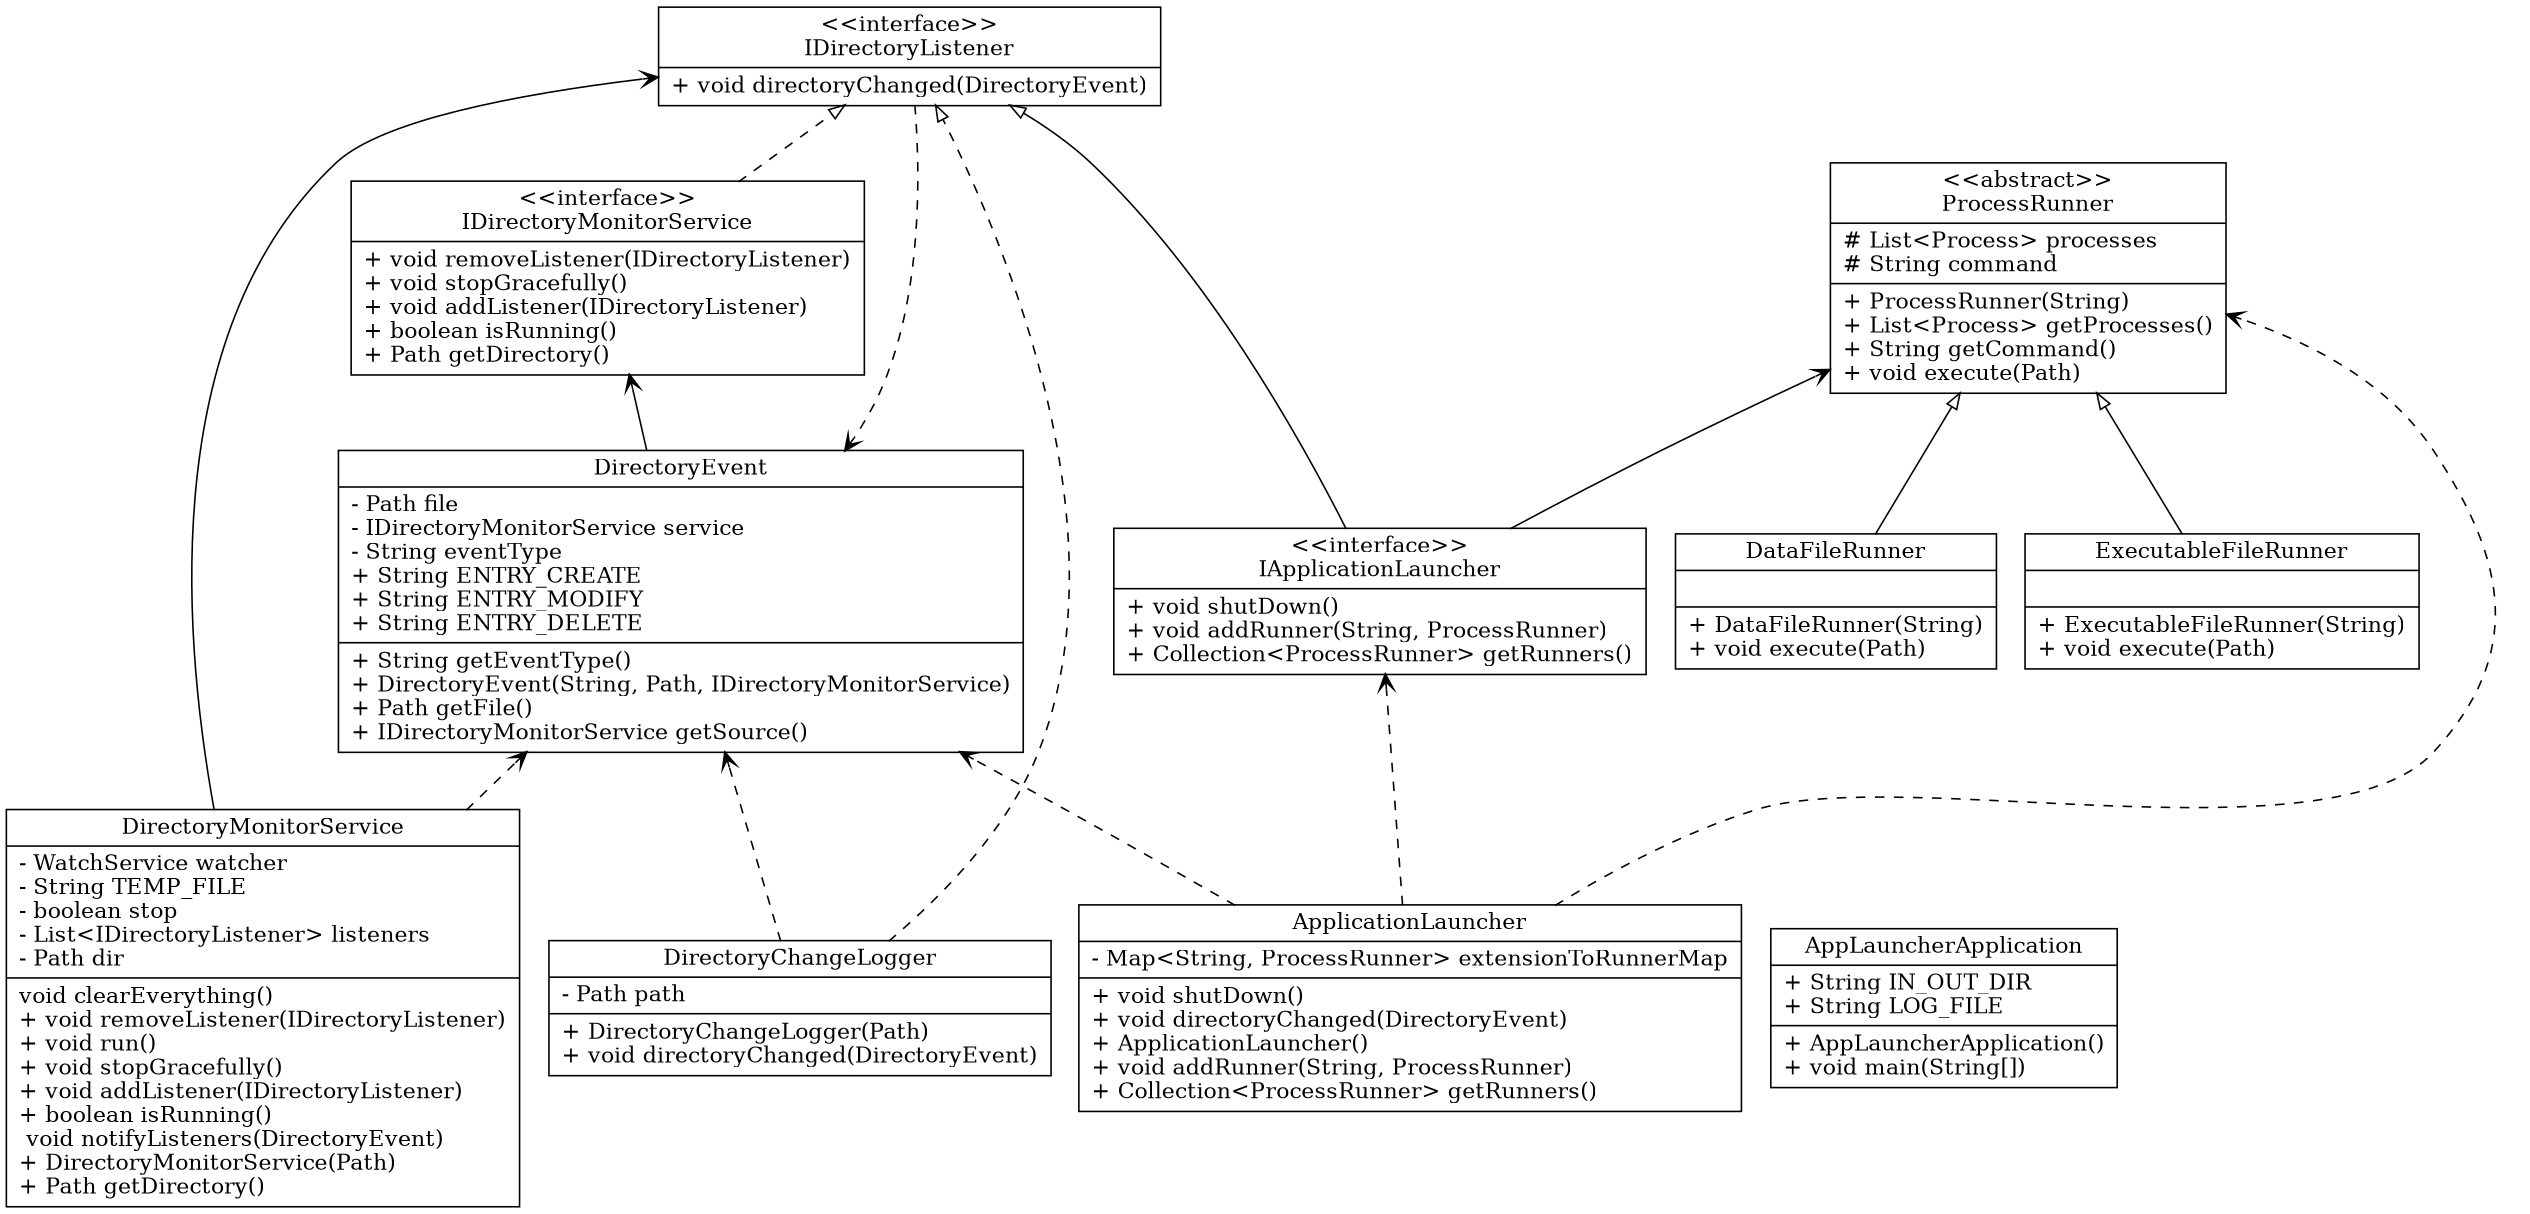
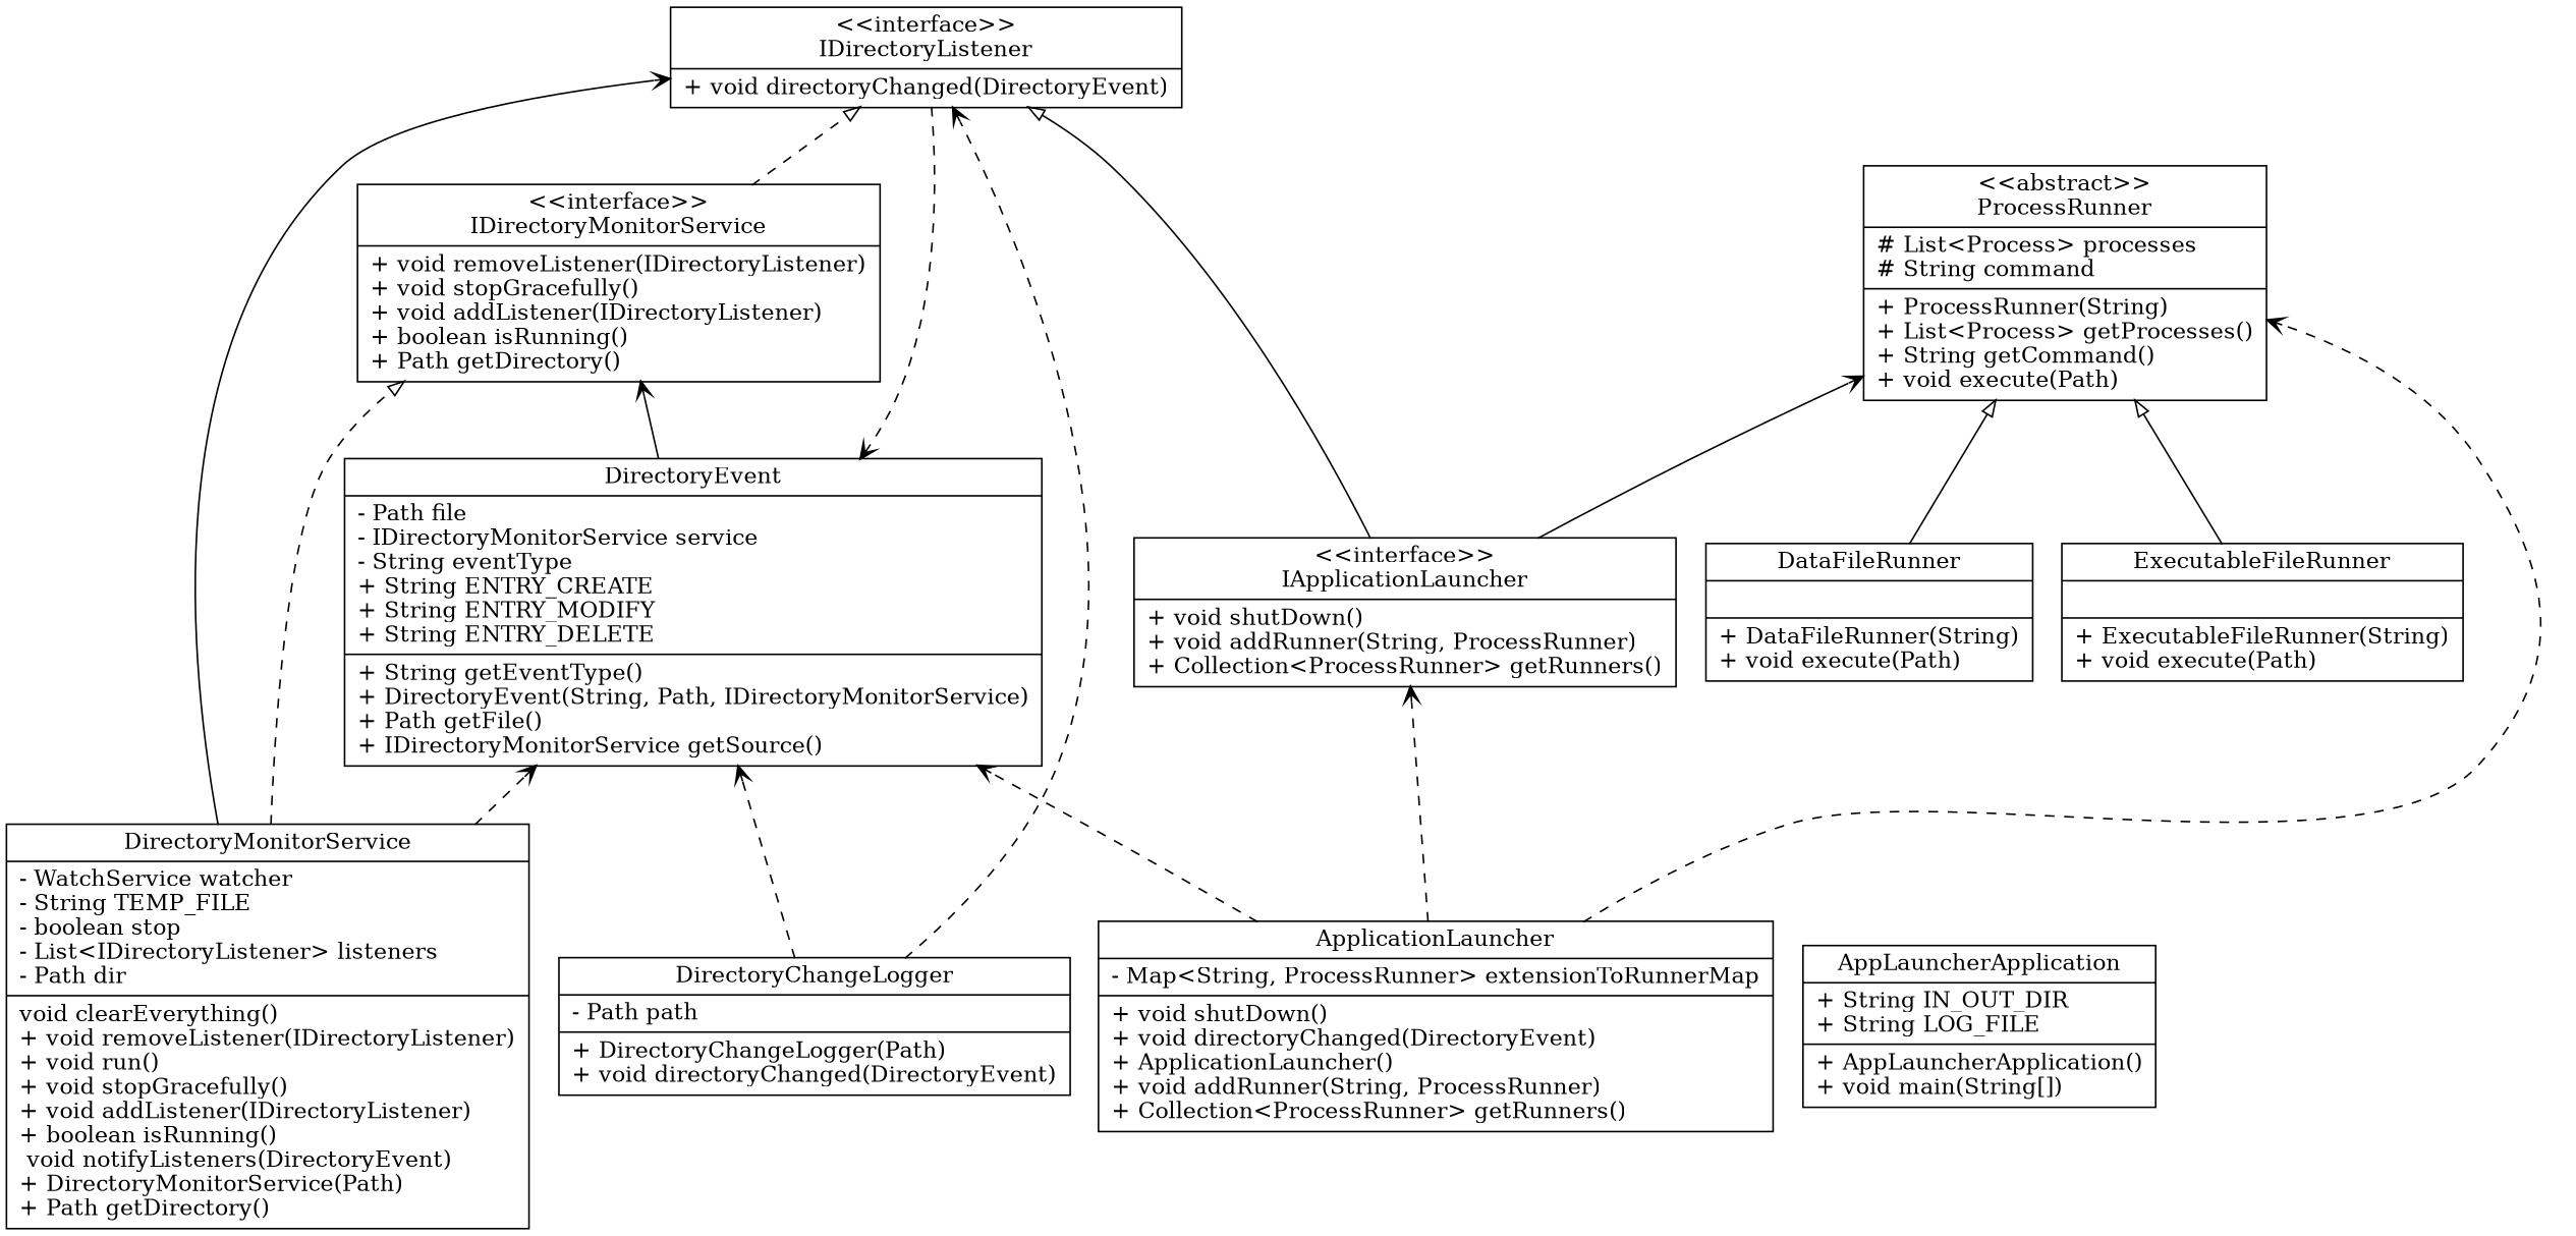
  digraph {
    rankdir=BT
    node [shape=record]
    edge [arrowhead=vee style=dashed]
    n1 [label="{DirectoryEvent|- Path file\l- IDirectoryMonitorService service\l- String eventType\l+ String ENTRY_CREATE\l+ String ENTRY_MODIFY\l+ String ENTRY_DELETE\l|+ String getEventType()\l+ DirectoryEvent(String, Path, IDirectoryMonitorService)\l+ Path getFile()\l+ IDirectoryMonitorService getSource()\l}"]
    n2 [label="{\<\<interface\>\>\nIDirectoryMonitorService|+ void removeListener(IDirectoryListener)\l+ void stopGracefully()\l+ void addListener(IDirectoryListener)\l+ boolean isRunning()\l+ Path getDirectory()\l}"]
    n3 [label="{\<\<interface\>\>\nIDirectoryListener|+ void directoryChanged(DirectoryEvent)\l}"]
    n4 [label="{DirectoryMonitorService|- WatchService watcher\l- String TEMP_FILE\l- boolean stop\l- List\<IDirectoryListener\> listeners\l- Path dir\l| void clearEverything()\l+ void removeListener(IDirectoryListener)\l+ void run()\l+ void stopGracefully()\l+ void addListener(IDirectoryListener)\l+ boolean isRunning()\l void notifyListeners(DirectoryEvent)\l+ DirectoryMonitorService(Path)\l+ Path getDirectory()\l}"]
    n5 [label="{\<\<interface\>\>\nIApplicationLauncher|+ void shutDown()\l+ void addRunner(String, ProcessRunner)\l+ Collection\<ProcessRunner\> getRunners()\l}"]
    n6 [label="{\<\<abstract\>\>\nProcessRunner|# List\<Process\> processes\l# String command\l|+ ProcessRunner(String)\l+ List\<Process\> getProcesses()\l+ String getCommand()\l+ void execute(Path)\l}"]
    n7 [label="{DataFileRunner||+ DataFileRunner(String)\l+ void execute(Path)\l}"]
    n8 [label="{DirectoryChangeLogger|- Path path\l|+ DirectoryChangeLogger(Path)\l+ void directoryChanged(DirectoryEvent)\l}"]
    n9 [label="{AppLauncherApplication|+ String IN_OUT_DIR\l+ String LOG_FILE\l|+ AppLauncherApplication()\l+ void main(String[])\l}"]
    n10 [label="{ExecutableFileRunner||+ ExecutableFileRunner(String)\l+ void execute(Path)\l}"]
    n11 [label="{ApplicationLauncher|- Map\<String, ProcessRunner\> extensionToRunnerMap\l|+ void shutDown()\l+ void directoryChanged(DirectoryEvent)\l+ ApplicationLauncher()\l+ void addRunner(String, ProcessRunner)\l+ Collection\<ProcessRunner\> getRunners()\l}"]
    n1 -> n2 [style=solid]
    n2 -> n3 [arrowhead=onormal]
    n3 -> n1
    n4 -> n1
+   n4 -> n2 [arrowhead=onormal]
    n4 -> n3 [style=solid]
    n5 -> n3 [arrowhead=onormal style=solid]
    n5 -> n6 [style=solid]
    n7 -> n6 [arrowhead=onormal style=solid]
    n8 -> n1
-   n8 -> n3 [arrowhead=onormal]
+   n8 -> n3
    n10 -> n6 [arrowhead=onormal style=solid]
    n11 -> n1
    n11 -> n5
    n11 -> n6
  }
